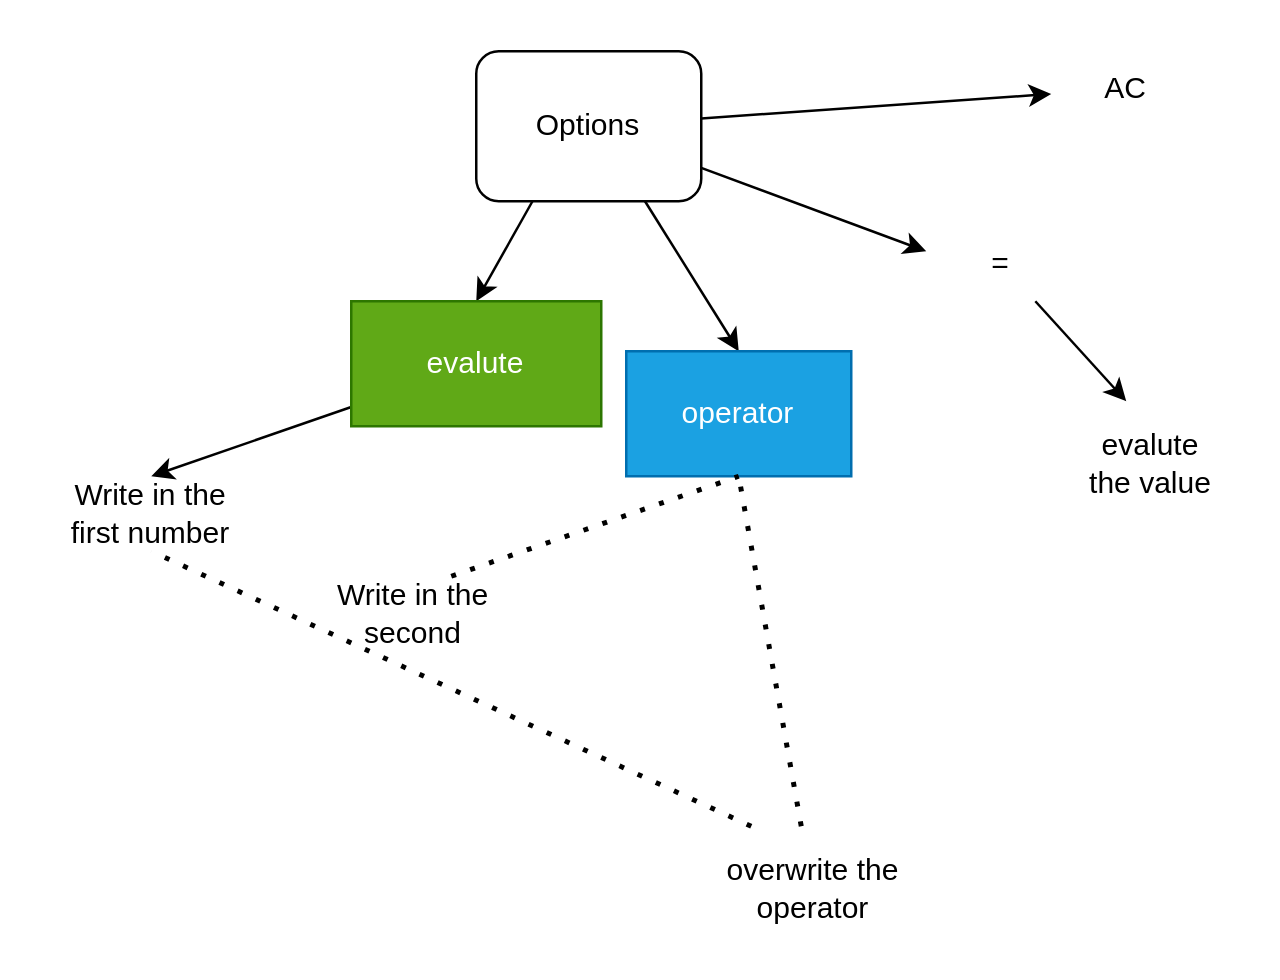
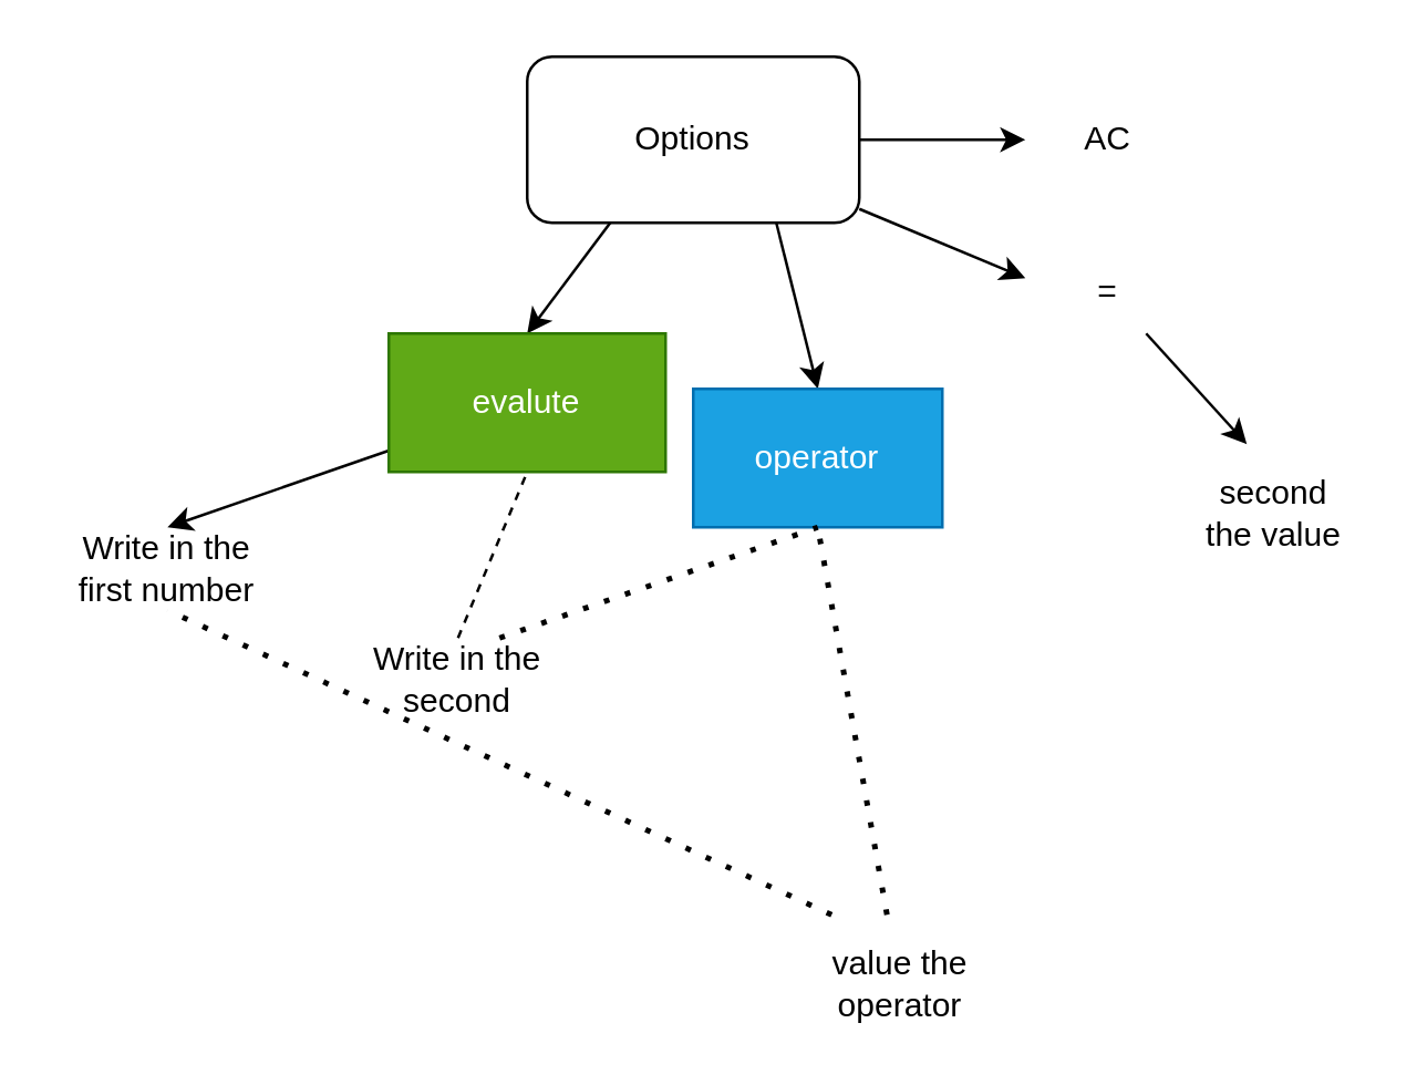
  <mxCell id="0" />
  <mxCell id="1" parent="0" />
  <mxCell id="2" style="edgeStyle=none;html=1;exitX=0.25;exitY=1;exitDx=0;exitDy=0;entryX=0.5;entryY=0;entryDx=0;entryDy=0;" edge="1" parent="1" source="6" target="8"><mxGeometry relative="1" as="geometry"><mxPoint x="170" y="120" as="targetPoint" /></mxGeometry></mxCell>
  <mxCell id="3" style="edgeStyle=none;html=1;exitX=0.75;exitY=1;exitDx=0;exitDy=0;entryX=0.5;entryY=0;entryDx=0;entryDy=0;" edge="1" parent="1" source="6" target="9"><mxGeometry relative="1" as="geometry"><mxPoint x="290" y="120" as="targetPoint" /></mxGeometry></mxCell>
  <mxCell id="4" style="edgeStyle=none;html=1;" edge="1" parent="1" source="6" target="10"><mxGeometry relative="1" as="geometry"><mxPoint x="360" y="40" as="targetPoint" /></mxGeometry></mxCell>
  <mxCell id="5" style="edgeStyle=none;html=1;" edge="1" parent="1" source="6"><mxGeometry relative="1" as="geometry"><mxPoint x="370" y="100" as="targetPoint" /></mxGeometry></mxCell>
- <mxCell id="6" value="Options" style="rounded=1;whiteSpace=wrap;html=1;" vertex="1" parent="1"><mxGeometry x="190" y="20" width="90" height="60" as="geometry" /></mxCell>
+ <mxCell id="6" value="Options" style="rounded=1;whiteSpace=wrap;html=1;" vertex="1" parent="1"><mxGeometry x="190" width="120" height="60" as="geometry" y="20" /></mxCell>
  <mxCell id="7" style="edgeStyle=none;html=1;" edge="1" parent="1" source="8"><mxGeometry relative="1" as="geometry"><mxPoint x="60" y="190" as="targetPoint" /></mxGeometry></mxCell>
  <mxCell id="8" value="evalute" style="text;html=1;strokeColor=#2D7600;fillColor=#60a917;align=center;verticalAlign=middle;whiteSpace=wrap;rounded=0;fontColor=#ffffff;" vertex="1" parent="1"><mxGeometry x="140" y="120" width="100" height="50" as="geometry" /></mxCell>
  <mxCell id="9" value="operator" style="text;html=1;strokeColor=#006EAF;fillColor=#1ba1e2;align=center;verticalAlign=middle;whiteSpace=wrap;rounded=0;fontColor=#ffffff;" vertex="1" parent="1"><mxGeometry x="250" y="140" width="90" height="50" as="geometry" /></mxCell>
- <mxCell id="10" value="AC" style="text;html=1;strokeColor=none;fillColor=none;align=center;verticalAlign=middle;whiteSpace=wrap;rounded=0;" vertex="1" parent="1"><mxGeometry x="420" y="20" width="60" height="30" as="geometry" /></mxCell>
+ <mxCell id="10" value="AC" style="text;html=1;strokeColor=none;fillColor=none;align=center;verticalAlign=middle;whiteSpace=wrap;rounded=0;" vertex="1" parent="1"><mxGeometry x="370" y="35" width="60" height="30" as="geometry" /></mxCell>
+ <mxCell id="11" value="" style="endArrow=none;dashed=1;html=1;entryX=0.5;entryY=1;entryDx=0;entryDy=0;exitX=0.5;exitY=0;exitDx=0;exitDy=0;" edge="1" parent="1" source="13" target="8"><mxGeometry width="50" height="50" relative="1" as="geometry"><mxPoint x="170" y="220" as="sourcePoint" /><mxPoint x="220" y="170" as="targetPoint" /></mxGeometry></mxCell>
  <mxCell id="12" value="" style="endArrow=none;dashed=1;html=1;dashPattern=1 3;strokeWidth=2;entryX=0.5;entryY=1;entryDx=0;entryDy=0;" edge="1" parent="1" target="9"><mxGeometry width="50" height="50" relative="1" as="geometry"><mxPoint x="180" y="230" as="sourcePoint" /><mxPoint x="330" y="170" as="targetPoint" /></mxGeometry></mxCell>
  <mxCell id="13" value="Write in the second" style="text;html=1;strokeColor=none;fillColor=none;align=center;verticalAlign=middle;whiteSpace=wrap;rounded=0;" vertex="1" parent="1"><mxGeometry x="130" y="230" width="70" height="30" as="geometry" /></mxCell>
  <mxCell id="14" value="Write in the first number" style="text;html=1;strokeColor=none;fillColor=none;align=center;verticalAlign=middle;whiteSpace=wrap;rounded=0;" vertex="1" parent="1"><mxGeometry x="20" y="190" width="80" height="30" as="geometry" /></mxCell>
  <mxCell id="15" value="" style="endArrow=none;dashed=1;html=1;dashPattern=1 3;strokeWidth=2;entryX=0.5;entryY=1;entryDx=0;entryDy=0;" edge="1" parent="1" target="14"><mxGeometry width="50" height="50" relative="1" as="geometry"><mxPoint x="300" y="330" as="sourcePoint" /><mxPoint x="80" y="220" as="targetPoint" /></mxGeometry></mxCell>
  <mxCell id="16" value="" style="endArrow=none;dashed=1;html=1;dashPattern=1 3;strokeWidth=2;entryX=0.5;entryY=1;entryDx=0;entryDy=0;" edge="1" parent="1" target="9"><mxGeometry width="50" height="50" relative="1" as="geometry"><mxPoint x="320" y="330" as="sourcePoint" /><mxPoint x="340" y="200" as="targetPoint" /></mxGeometry></mxCell>
- <mxCell id="17" value="overwrite the operator" style="text;html=1;strokeColor=none;fillColor=none;align=center;verticalAlign=middle;whiteSpace=wrap;rounded=0;" vertex="1" parent="1"><mxGeometry x="280" y="340" width="90" height="30" as="geometry" /></mxCell>
+ <mxCell id="17" value="value the operator" style="text;html=1;strokeColor=none;fillColor=none;align=center;verticalAlign=middle;whiteSpace=wrap;rounded=0;" vertex="1" parent="1"><mxGeometry x="280" y="340" width="90" height="30" as="geometry" /></mxCell>
  <mxCell id="18" style="edgeStyle=none;html=1;" edge="1" parent="1" source="19"><mxGeometry relative="1" as="geometry"><mxPoint x="450" y="160" as="targetPoint" /></mxGeometry></mxCell>
  <mxCell id="19" value="=" style="text;html=1;strokeColor=none;fillColor=none;align=center;verticalAlign=middle;whiteSpace=wrap;rounded=0;" vertex="1" parent="1"><mxGeometry x="370" y="90" width="60" height="30" as="geometry" /></mxCell>
- <mxCell id="20" value="evalute the value" style="text;html=1;strokeColor=none;fillColor=none;align=center;verticalAlign=middle;whiteSpace=wrap;rounded=0;" vertex="1" parent="1"><mxGeometry x="430" y="170" width="60" height="30" as="geometry" /></mxCell>
+ <mxCell id="20" value="second the value" style="text;html=1;strokeColor=none;fillColor=none;align=center;verticalAlign=middle;whiteSpace=wrap;rounded=0;" vertex="1" parent="1"><mxGeometry x="430" y="170" width="60" height="30" as="geometry" /></mxCell>
